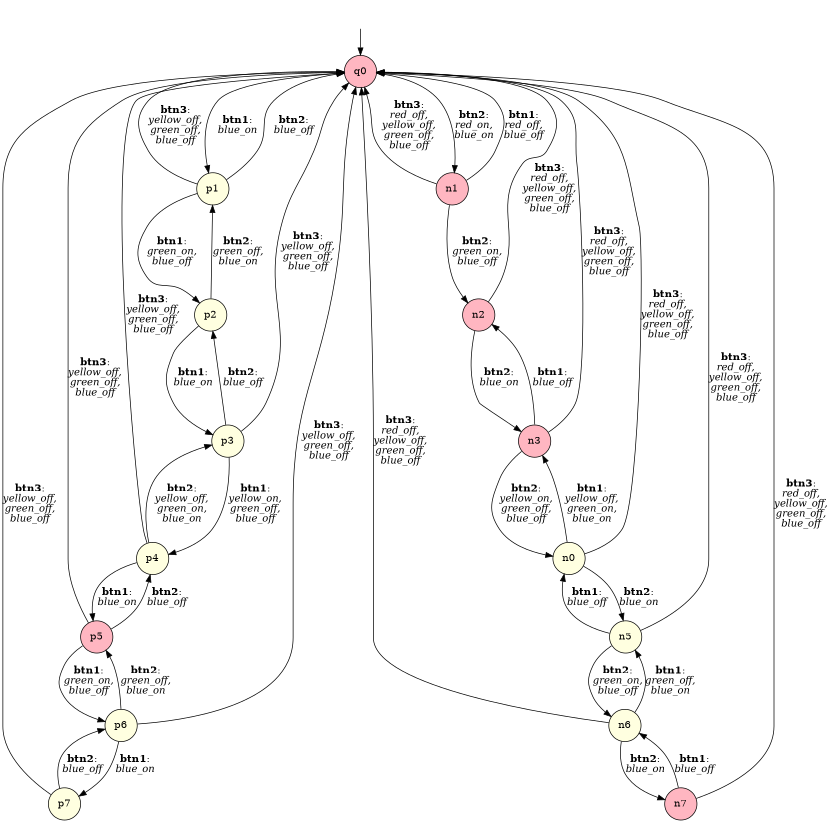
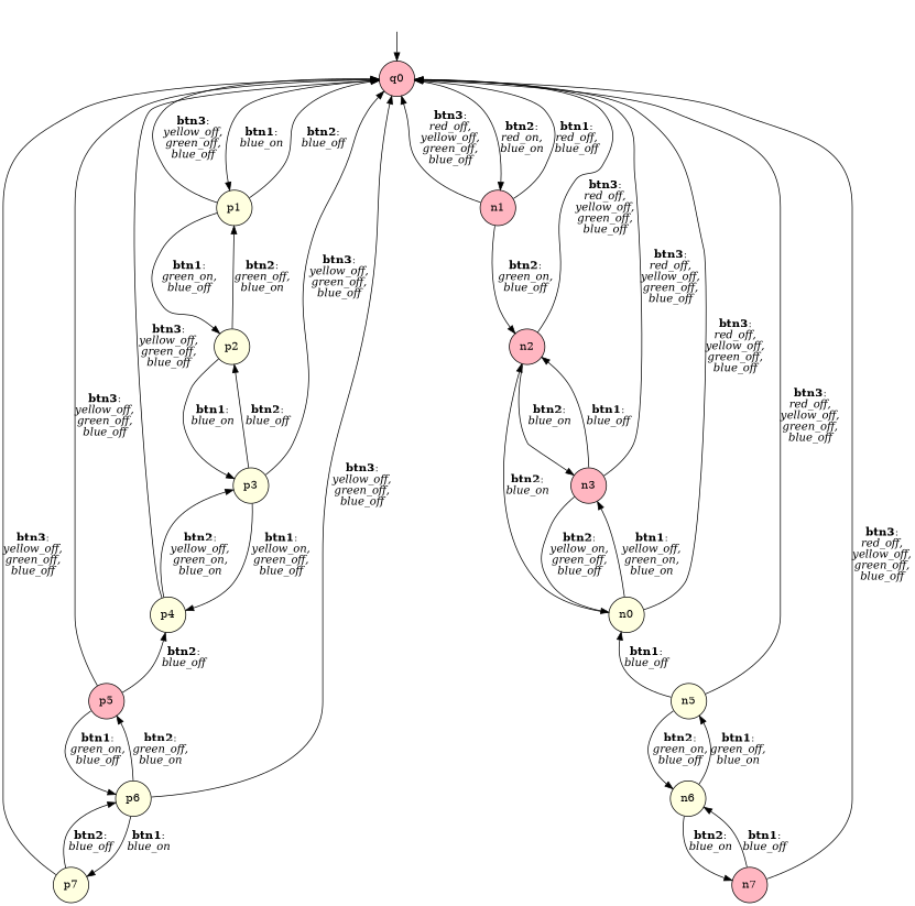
  digraph {
    node [style=filled fillcolor=lightyellow shape=circle]
    START [style=invis fillcolor="" shape=""]
    q0 [fillcolor=lightpink]
    p1
    n1 [fillcolor=lightpink]
    p2
    n2 [fillcolor=lightpink]
    p3
    p4
    p5 [fillcolor=lightpink]
    p6
    p7
    n3 [fillcolor=lightpink]
    n4 [label=n0]
    n5
    n6
    n7 [fillcolor=lightpink]
    START -> q0
    q0 -> p1 [label=<<b>btn1</b>:<br/><i>blue_on</i>>]
    q0 -> n1 [label=<<b>btn2</b>:<br/><i>red_on,<br/>blue_on</i>>]
    p1 -> q0 [label=<<b>btn2</b>:<br/><i>blue_off</i>>]
    p1 -> q0 [label=<<b>btn3</b>:<br/><i>yellow_off,<br/>green_off,<br/>blue_off</i>>]
    p1 -> p2 [label=<<b>btn1</b>:<br/><i>green_on,<br/>blue_off</i>>]
    n1 -> q0 [label=<<b>btn1</b>:<br/><i>red_off,<br/>blue_off</i>>]
    n1 -> q0 [label=<<b>btn3</b>:<br/><i>red_off,<br/>yellow_off,<br/>green_off,<br/>blue_off</i>>]
    n1 -> n2 [label=<<b>btn2</b>:<br/><i>green_on,<br/>blue_off</i>>]
    p2 -> p1 [label=<<b>btn2</b>:<br/><i>green_off,<br/>blue_on</i>>]
    p2 -> p3 [label=<<b>btn1</b>:<br/><i>blue_on</i>>]
    n2 -> q0 [label=<<b>btn3</b>:<br/><i>red_off,<br/>yellow_off,<br/>green_off,<br/>blue_off</i>>]
    n2 -> n3 [label=<<b>btn2</b>:<br/><i>blue_on</i>>]
    p3 -> q0 [label=<<b>btn3</b>:<br/><i>yellow_off,<br/>green_off,<br/>blue_off</i>>]
    p3 -> p2 [label=<<b>btn2</b>:<br/><i>blue_off</i>>]
    p3 -> p4 [label=<<b>btn1</b>:<br/><i>yellow_on,<br/>green_off,<br/>blue_off</i>>]
    p4 -> q0 [label=<<b>btn3</b>:<br/><i>yellow_off,<br/>green_off,<br/>blue_off</i>>]
    p4 -> p3 [label=<<b>btn2</b>:<br/><i>yellow_off,<br/>green_on,<br/>blue_on</i>>]
-   p4 -> p5 [label=<<b>btn1</b>:<br/><i>blue_on</i>>]
    p5 -> q0 [label=<<b>btn3</b>:<br/><i>yellow_off,<br/>green_off,<br/>blue_off</i>>]
    p5 -> p4 [label=<<b>btn2</b>:<br/><i>blue_off</i>>]
    p5 -> p6 [label=<<b>btn1</b>:<br/><i>green_on,<br/>blue_off</i>>]
    p6 -> q0 [label=<<b>btn3</b>:<br/><i>yellow_off,<br/>green_off,<br/>blue_off</i>>]
    p6 -> p5 [label=<<b>btn2</b>:<br/><i>green_off,<br/>blue_on</i>>]
    p6 -> p7 [label=<<b>btn1</b>:<br/><i>blue_on</i>>]
    p7 -> q0 [label=<<b>btn3</b>:<br/><i>yellow_off,<br/>green_off,<br/>blue_off</i>>]
    p7 -> p6 [label=<<b>btn2</b>:<br/><i>blue_off</i>>]
    n3 -> q0 [label=<<b>btn3</b>:<br/><i>red_off,<br/>yellow_off,<br/>green_off,<br/>blue_off</i>>]
    n3 -> n2 [label=<<b>btn1</b>:<br/><i>blue_off</i>>]
    n3 -> n4 [label=<<b>btn2</b>:<br/><i>yellow_on,<br/>green_off,<br/>blue_off</i>>]
    n4 -> q0 [label=<<b>btn3</b>:<br/><i>red_off,<br/>yellow_off,<br/>green_off,<br/>blue_off</i>>]
    n4 -> n3 [label=<<b>btn1</b>:<br/><i>yellow_off,<br/>green_on,<br/>blue_on</i>>]
-   n4 -> n5 [label=<<b>btn2</b>:<br/><i>blue_on</i>>]
+   n4 -> n2 [label=<<b>btn2</b>:<br/><i>blue_on</i>>]
    n5 -> q0 [label=<<b>btn3</b>:<br/><i>red_off,<br/>yellow_off,<br/>green_off,<br/>blue_off</i>>]
    n5 -> n4 [label=<<b>btn1</b>:<br/><i>blue_off</i>>]
    n5 -> n6 [label=<<b>btn2</b>:<br/><i>green_on,<br/>blue_off</i>>]
-   n6 -> q0 [label=<<b>btn3</b>:<br/><i>red_off,<br/>yellow_off,<br/>green_off,<br/>blue_off</i>>]
    n6 -> n5 [label=<<b>btn1</b>:<br/><i>green_off,<br/>blue_on</i>>]
    n6 -> n7 [label=<<b>btn2</b>:<br/><i>blue_on</i>>]
    n7 -> q0 [label=<<b>btn3</b>:<br/><i>red_off,<br/>yellow_off,<br/>green_off,<br/>blue_off</i>>]
    n7 -> n6 [label=<<b>btn1</b>:<br/><i>blue_off</i>>]
  }
